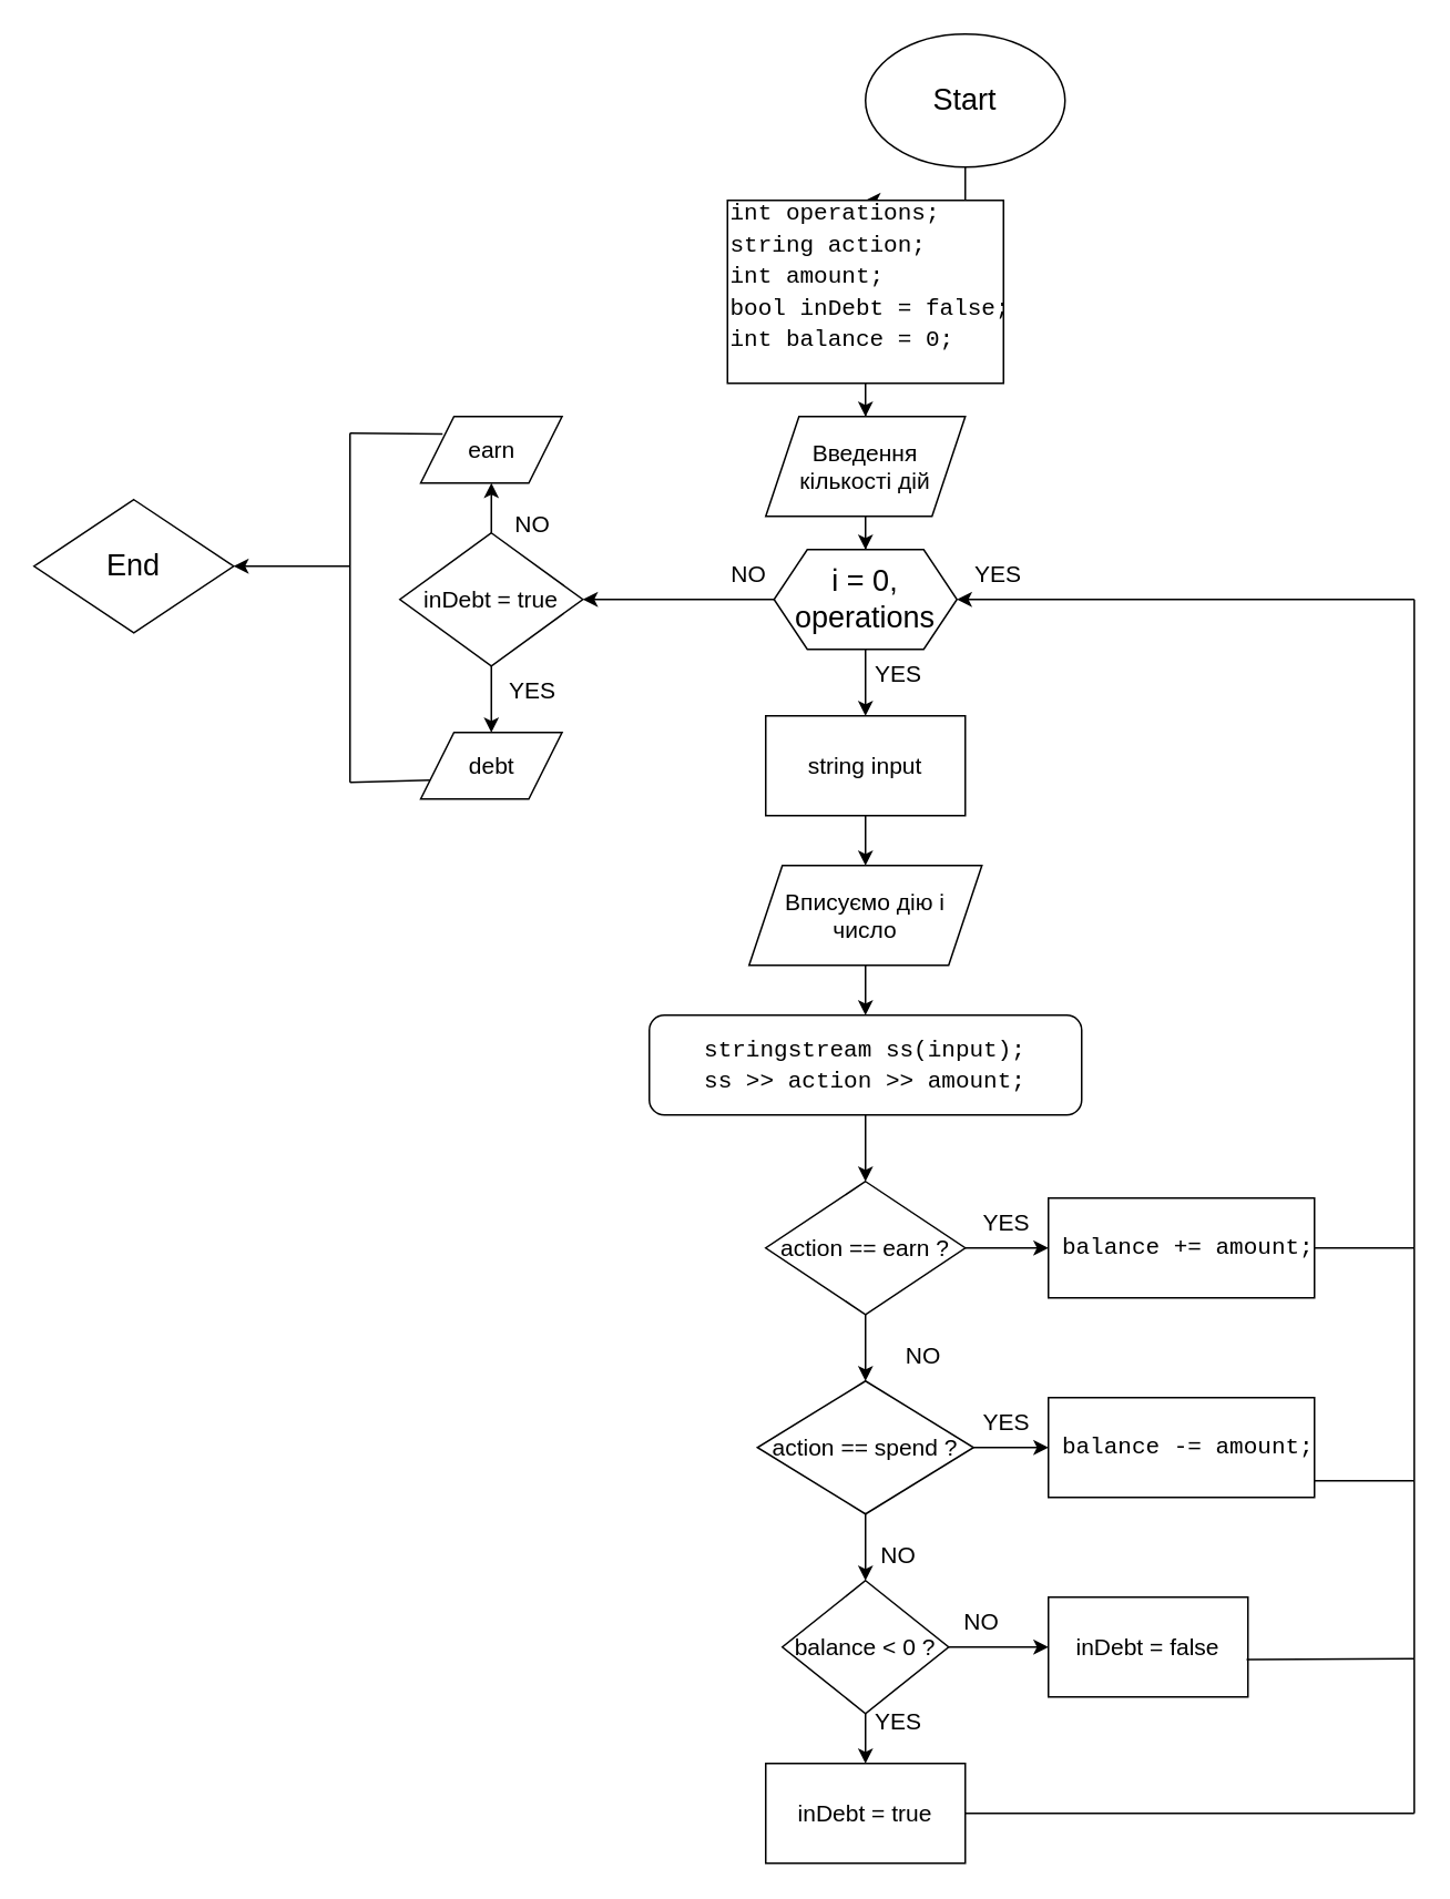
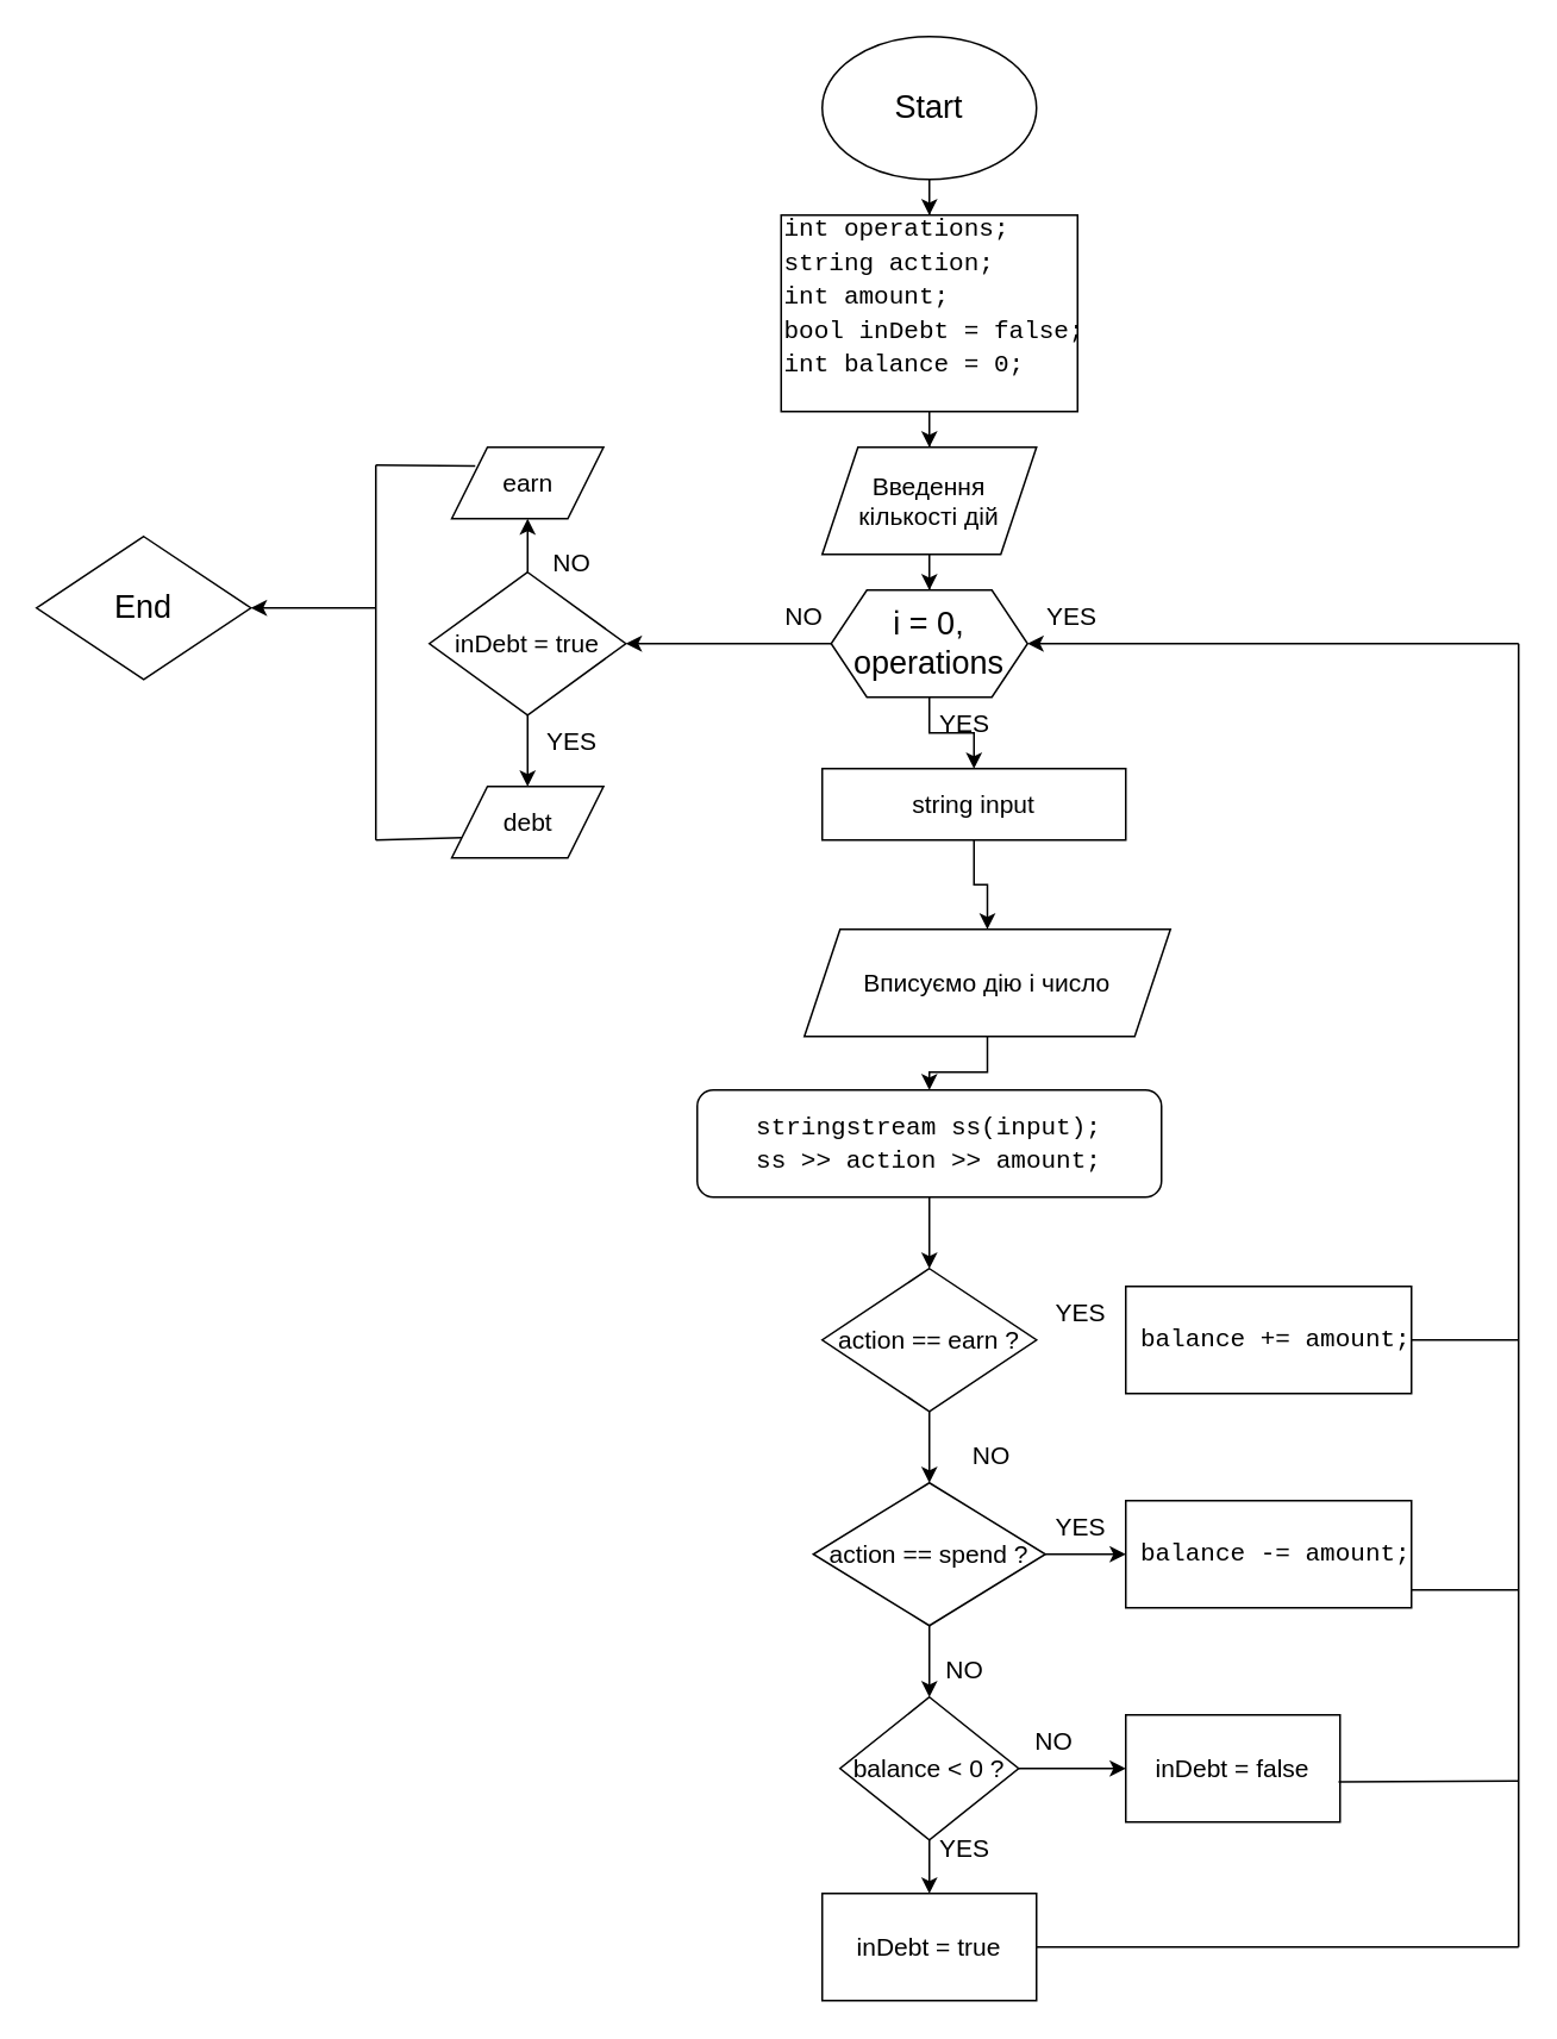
  <mxCell id="0" />
  <mxCell id="1" parent="0" />
  <mxCell id="2" value="" style="edgeStyle=orthogonalEdgeStyle;rounded=0;orthogonalLoop=1;jettySize=auto;html=1;" edge="1" parent="1" source="3" target="5"><mxGeometry relative="1" as="geometry" /></mxCell>
- <mxCell id="3" value="&lt;font style=&quot;font-size: 18px;&quot;&gt;Start&lt;/font&gt;" style="ellipse;whiteSpace=wrap;html=1;" vertex="1" parent="1"><mxGeometry x="520" y="20" width="120" height="80" as="geometry" /></mxCell>
+ <mxCell id="3" value="&lt;font style=&quot;font-size: 18px;&quot;&gt;Start&lt;/font&gt;" style="ellipse;whiteSpace=wrap;html=1;" vertex="1" parent="1"><mxGeometry x="460" y="20" width="120" height="80" as="geometry" /></mxCell>
  <mxCell id="4" value="" style="edgeStyle=orthogonalEdgeStyle;rounded=0;orthogonalLoop=1;jettySize=auto;html=1;" edge="1" parent="1" source="5" target="29"><mxGeometry relative="1" as="geometry" /></mxCell>
  <mxCell id="5" value="&lt;div style=&quot;font-family: Consolas, &amp;quot;Courier New&amp;quot;, monospace; font-size: 14px; line-height: 19px; white-space: pre;&quot;&gt;&lt;div style=&quot;&quot;&gt;int operations;&lt;/div&gt;&lt;div style=&quot;&quot;&gt;string action;&lt;/div&gt;&lt;div style=&quot;&quot;&gt;int amount;&lt;/div&gt;&lt;div style=&quot;&quot;&gt;bool inDebt = false;&lt;/div&gt;&lt;div style=&quot;&quot;&gt;int balance = 0;&lt;/div&gt;&lt;br&gt;&lt;/div&gt;" style="rounded=0;whiteSpace=wrap;html=1;align=left;" vertex="1" parent="1"><mxGeometry x="437" y="120" width="166" height="110" as="geometry" /></mxCell>
  <mxCell id="6" value="" style="edgeStyle=orthogonalEdgeStyle;rounded=0;orthogonalLoop=1;jettySize=auto;html=1;" edge="1" parent="1" source="8" target="10"><mxGeometry relative="1" as="geometry" /></mxCell>
  <mxCell id="7" value="" style="edgeStyle=orthogonalEdgeStyle;rounded=0;orthogonalLoop=1;jettySize=auto;html=1;" edge="1" parent="1" source="8" target="41"><mxGeometry relative="1" as="geometry" /></mxCell>
  <mxCell id="8" value="&lt;font style=&quot;font-size: 18px;&quot;&gt;і = 0, operations&lt;/font&gt;" style="shape=hexagon;perimeter=hexagonPerimeter2;whiteSpace=wrap;html=1;fixedSize=1;" vertex="1" parent="1"><mxGeometry x="465" y="330" width="110" height="60" as="geometry" /></mxCell>
  <mxCell id="9" value="" style="edgeStyle=orthogonalEdgeStyle;rounded=0;orthogonalLoop=1;jettySize=auto;html=1;" edge="1" parent="1" source="10" target="12"><mxGeometry relative="1" as="geometry" /></mxCell>
- <mxCell id="10" value="&lt;font style=&quot;font-size: 14px;&quot;&gt;string input&lt;/font&gt;" style="rounded=0;whiteSpace=wrap;html=1;" vertex="1" parent="1"><mxGeometry x="460" y="430" width="120" height="60" as="geometry" /></mxCell>
+ <mxCell id="10" value="&lt;font style=&quot;font-size: 14px;&quot;&gt;string input&lt;/font&gt;" style="rounded=0;whiteSpace=wrap;html=1;" vertex="1" parent="1"><mxGeometry x="460" y="430" width="170" height="40" as="geometry" /></mxCell>
  <mxCell id="11" value="" style="edgeStyle=orthogonalEdgeStyle;rounded=0;orthogonalLoop=1;jettySize=auto;html=1;" edge="1" parent="1" source="12" target="14"><mxGeometry relative="1" as="geometry" /></mxCell>
- <mxCell id="12" value="&lt;font style=&quot;font-size: 14px;&quot;&gt;Вписуємо дію і число&lt;/font&gt;" style="shape=parallelogram;perimeter=parallelogramPerimeter;whiteSpace=wrap;html=1;fixedSize=1;" vertex="1" parent="1"><mxGeometry x="450" y="520" width="140" height="60" as="geometry" /></mxCell>
+ <mxCell id="12" value="&lt;font style=&quot;font-size: 14px;&quot;&gt;Вписуємо дію і число&lt;/font&gt;" style="shape=parallelogram;perimeter=parallelogramPerimeter;whiteSpace=wrap;html=1;fixedSize=1;" vertex="1" parent="1"><mxGeometry x="450" y="520" width="205" height="60" as="geometry" /></mxCell>
  <mxCell id="13" value="" style="edgeStyle=orthogonalEdgeStyle;rounded=0;orthogonalLoop=1;jettySize=auto;html=1;" edge="1" parent="1" source="14" target="17"><mxGeometry relative="1" as="geometry" /></mxCell>
  <mxCell id="14" value="&lt;div style=&quot;font-family: Consolas, &amp;quot;Courier New&amp;quot;, monospace; font-size: 14px; line-height: 19px; white-space: pre;&quot;&gt;&lt;div style=&quot;&quot;&gt;stringstream ss(input);&lt;/div&gt;&lt;div style=&quot;&quot;&gt;ss &amp;gt;&amp;gt; action &amp;gt;&amp;gt; amount;&lt;/div&gt;&lt;/div&gt;" style="whiteSpace=wrap;html=1;rounded=1;" vertex="1" parent="1"><mxGeometry x="390" y="610" width="260" height="60" as="geometry" /></mxCell>
- <mxCell id="15" value="" style="edgeStyle=orthogonalEdgeStyle;rounded=0;orthogonalLoop=1;jettySize=auto;html=1;" edge="1" parent="1" source="17" target="20"><mxGeometry relative="1" as="geometry" /></mxCell>
  <mxCell id="16" value="" style="edgeStyle=orthogonalEdgeStyle;rounded=0;orthogonalLoop=1;jettySize=auto;html=1;" edge="1" parent="1" source="17" target="23"><mxGeometry relative="1" as="geometry" /></mxCell>
  <mxCell id="17" value="&lt;font style=&quot;font-size: 14px;&quot;&gt;action == earn ?&lt;/font&gt;" style="rhombus;whiteSpace=wrap;html=1;" vertex="1" parent="1"><mxGeometry x="460" y="710" width="120" height="80" as="geometry" /></mxCell>
  <mxCell id="18" value="" style="endArrow=none;html=1;rounded=0;" edge="1" parent="1"><mxGeometry width="50" height="50" relative="1" as="geometry"><mxPoint x="850" y="1090" as="sourcePoint" /><mxPoint x="850" y="360" as="targetPoint" /></mxGeometry></mxCell>
  <mxCell id="19" value="" style="endArrow=classic;html=1;rounded=0;entryX=1;entryY=0.5;entryDx=0;entryDy=0;" edge="1" parent="1" target="8"><mxGeometry width="50" height="50" relative="1" as="geometry"><mxPoint x="850" y="360" as="sourcePoint" /><mxPoint x="690" y="590" as="targetPoint" /></mxGeometry></mxCell>
  <mxCell id="20" value="&lt;div style=&quot;font-family: Consolas, &amp;quot;Courier New&amp;quot;, monospace; font-size: 14px; line-height: 19px; white-space: pre;&quot;&gt;&amp;nbsp;balance += amount;&lt;/div&gt;" style="rounded=0;whiteSpace=wrap;html=1;" vertex="1" parent="1"><mxGeometry x="630" y="720" width="160" height="60" as="geometry" /></mxCell>
  <mxCell id="21" value="" style="edgeStyle=orthogonalEdgeStyle;rounded=0;orthogonalLoop=1;jettySize=auto;html=1;" edge="1" parent="1" source="23" target="24"><mxGeometry relative="1" as="geometry" /></mxCell>
  <mxCell id="22" value="" style="edgeStyle=orthogonalEdgeStyle;rounded=0;orthogonalLoop=1;jettySize=auto;html=1;" edge="1" parent="1" source="23" target="35"><mxGeometry relative="1" as="geometry" /></mxCell>
  <mxCell id="23" value="&lt;font style=&quot;font-size: 14px;&quot;&gt;action == spend ?&lt;/font&gt;" style="rhombus;whiteSpace=wrap;html=1;" vertex="1" parent="1"><mxGeometry x="455" y="830" width="130" height="80" as="geometry" /></mxCell>
  <mxCell id="24" value="&lt;div style=&quot;font-family: Consolas, &amp;quot;Courier New&amp;quot;, monospace; font-size: 14px; line-height: 19px; white-space: pre;&quot;&gt;&amp;nbsp;balance -= amount;&lt;/div&gt;" style="rounded=0;whiteSpace=wrap;html=1;" vertex="1" parent="1"><mxGeometry x="630" y="840" width="160" height="60" as="geometry" /></mxCell>
  <mxCell id="25" value="&lt;font style=&quot;font-size: 14px;&quot;&gt;YES&lt;/font&gt;" style="text;strokeColor=none;align=center;fillColor=none;html=1;verticalAlign=middle;whiteSpace=wrap;rounded=0;" vertex="1" parent="1"><mxGeometry x="575" y="720" width="60" height="30" as="geometry" /></mxCell>
  <mxCell id="26" value="&lt;font style=&quot;font-size: 14px;&quot;&gt;YES&lt;/font&gt;" style="text;strokeColor=none;align=center;fillColor=none;html=1;verticalAlign=middle;whiteSpace=wrap;rounded=0;" vertex="1" parent="1"><mxGeometry x="575" y="840" width="60" height="30" as="geometry" /></mxCell>
  <mxCell id="27" value="&lt;font style=&quot;font-size: 14px;&quot;&gt;NO&lt;/font&gt;" style="text;strokeColor=none;align=center;fillColor=none;html=1;verticalAlign=middle;whiteSpace=wrap;rounded=0;" vertex="1" parent="1"><mxGeometry x="525" y="800" width="60" height="30" as="geometry" /></mxCell>
  <mxCell id="28" value="" style="edgeStyle=orthogonalEdgeStyle;rounded=0;orthogonalLoop=1;jettySize=auto;html=1;" edge="1" parent="1" source="29" target="8"><mxGeometry relative="1" as="geometry" /></mxCell>
  <mxCell id="29" value="&lt;font style=&quot;font-size: 14px;&quot;&gt;Введення кількості дій&lt;/font&gt;" style="shape=parallelogram;perimeter=parallelogramPerimeter;whiteSpace=wrap;html=1;fixedSize=1;" vertex="1" parent="1"><mxGeometry x="460" y="250" width="120" height="60" as="geometry" /></mxCell>
  <mxCell id="30" value="" style="endArrow=none;html=1;rounded=0;exitX=1;exitY=0.5;exitDx=0;exitDy=0;" edge="1" parent="1" source="20"><mxGeometry width="50" height="50" relative="1" as="geometry"><mxPoint x="640" y="750" as="sourcePoint" /><mxPoint x="850" y="750" as="targetPoint" /></mxGeometry></mxCell>
  <mxCell id="31" value="" style="endArrow=none;html=1;rounded=0;exitX=1;exitY=0.5;exitDx=0;exitDy=0;" edge="1" parent="1"><mxGeometry width="50" height="50" relative="1" as="geometry"><mxPoint x="790" y="890" as="sourcePoint" /><mxPoint x="850" y="890" as="targetPoint" /></mxGeometry></mxCell>
  <mxCell id="32" value="&lt;font style=&quot;font-size: 14px;&quot;&gt;NO&lt;/font&gt;" style="text;strokeColor=none;align=center;fillColor=none;html=1;verticalAlign=middle;whiteSpace=wrap;rounded=0;" vertex="1" parent="1"><mxGeometry x="510" y="920" width="60" height="30" as="geometry" /></mxCell>
  <mxCell id="33" value="" style="edgeStyle=orthogonalEdgeStyle;rounded=0;orthogonalLoop=1;jettySize=auto;html=1;" edge="1" parent="1" source="35" target="36"><mxGeometry relative="1" as="geometry" /></mxCell>
  <mxCell id="34" value="" style="edgeStyle=orthogonalEdgeStyle;rounded=0;orthogonalLoop=1;jettySize=auto;html=1;" edge="1" parent="1" source="35" target="54"><mxGeometry relative="1" as="geometry" /></mxCell>
  <mxCell id="35" value="&lt;font style=&quot;font-size: 14px;&quot;&gt;balan&lt;/font&gt;&lt;span style=&quot;font-size: 14px; background-color: initial;&quot;&gt;ce &amp;lt; 0 ?&lt;/span&gt;" style="rhombus;whiteSpace=wrap;html=1;" vertex="1" parent="1"><mxGeometry x="470" y="950" width="100" height="80" as="geometry" /></mxCell>
  <mxCell id="36" value="&lt;font style=&quot;font-size: 14px;&quot;&gt;inDebt = true&lt;/font&gt;" style="rounded=0;whiteSpace=wrap;html=1;" vertex="1" parent="1"><mxGeometry x="460" y="1060" width="120" height="60" as="geometry" /></mxCell>
  <mxCell id="37" value="&lt;font style=&quot;font-size: 14px;&quot;&gt;YES&lt;/font&gt;" style="text;strokeColor=none;align=center;fillColor=none;html=1;verticalAlign=middle;whiteSpace=wrap;rounded=0;" vertex="1" parent="1"><mxGeometry x="510" y="1020" width="60" height="30" as="geometry" /></mxCell>
  <mxCell id="38" value="" style="endArrow=none;html=1;rounded=0;exitX=1;exitY=0.5;exitDx=0;exitDy=0;" edge="1" parent="1" source="36"><mxGeometry width="50" height="50" relative="1" as="geometry"><mxPoint x="530" y="990" as="sourcePoint" /><mxPoint x="850" y="1090" as="targetPoint" /></mxGeometry></mxCell>
  <mxCell id="39" value="" style="edgeStyle=orthogonalEdgeStyle;rounded=0;orthogonalLoop=1;jettySize=auto;html=1;" edge="1" parent="1" source="41" target="42"><mxGeometry relative="1" as="geometry" /></mxCell>
  <mxCell id="40" value="" style="edgeStyle=orthogonalEdgeStyle;rounded=0;orthogonalLoop=1;jettySize=auto;html=1;" edge="1" parent="1" source="41" target="47"><mxGeometry relative="1" as="geometry" /></mxCell>
  <mxCell id="41" value="&lt;font style=&quot;font-size: 14px;&quot;&gt;inDebt = true&lt;/font&gt;" style="rhombus;whiteSpace=wrap;html=1;" vertex="1" parent="1"><mxGeometry x="240" y="320" width="110" height="80" as="geometry" /></mxCell>
  <mxCell id="42" value="&lt;font style=&quot;font-size: 14px;&quot;&gt;debt&lt;/font&gt;" style="shape=parallelogram;perimeter=parallelogramPerimeter;whiteSpace=wrap;html=1;fixedSize=1;" vertex="1" parent="1"><mxGeometry x="252.5" y="440" width="85" height="40" as="geometry" /></mxCell>
  <mxCell id="43" value="&lt;font style=&quot;font-size: 14px;&quot;&gt;YES&lt;/font&gt;" style="text;strokeColor=none;align=center;fillColor=none;html=1;verticalAlign=middle;whiteSpace=wrap;rounded=0;" vertex="1" parent="1"><mxGeometry x="290" y="400" width="60" height="30" as="geometry" /></mxCell>
  <mxCell id="44" value="&lt;font style=&quot;font-size: 14px;&quot;&gt;NO&lt;/font&gt;" style="text;strokeColor=none;align=center;fillColor=none;html=1;verticalAlign=middle;whiteSpace=wrap;rounded=0;" vertex="1" parent="1"><mxGeometry x="420" y="330" width="60" height="30" as="geometry" /></mxCell>
  <mxCell id="45" value="&lt;font style=&quot;font-size: 14px;&quot;&gt;YES&lt;/font&gt;" style="text;strokeColor=none;align=center;fillColor=none;html=1;verticalAlign=middle;whiteSpace=wrap;rounded=0;" vertex="1" parent="1"><mxGeometry x="570" y="330" width="60" height="30" as="geometry" /></mxCell>
  <mxCell id="46" value="&lt;font style=&quot;font-size: 14px;&quot;&gt;YES&lt;/font&gt;" style="text;strokeColor=none;align=center;fillColor=none;html=1;verticalAlign=middle;whiteSpace=wrap;rounded=0;" vertex="1" parent="1"><mxGeometry x="510" y="390" width="60" height="30" as="geometry" /></mxCell>
  <mxCell id="47" value="&lt;font style=&quot;font-size: 14px;&quot;&gt;earn&lt;/font&gt;" style="shape=parallelogram;perimeter=parallelogramPerimeter;whiteSpace=wrap;html=1;fixedSize=1;" vertex="1" parent="1"><mxGeometry x="252.5" y="250" width="85" height="40" as="geometry" /></mxCell>
  <mxCell id="48" value="&lt;font style=&quot;font-size: 14px;&quot;&gt;NO&lt;/font&gt;" style="text;strokeColor=none;align=center;fillColor=none;html=1;verticalAlign=middle;whiteSpace=wrap;rounded=0;" vertex="1" parent="1"><mxGeometry x="290" y="300" width="60" height="30" as="geometry" /></mxCell>
  <mxCell id="49" value="&lt;font style=&quot;font-size: 18px;&quot;&gt;End&lt;/font&gt;" style="rhombus;whiteSpace=wrap;html=1;" vertex="1" parent="1"><mxGeometry x="20" y="300" width="120" height="80" as="geometry" /></mxCell>
  <mxCell id="50" value="" style="endArrow=none;html=1;rounded=0;entryX=0.155;entryY=0.261;entryDx=0;entryDy=0;entryPerimeter=0;" edge="1" parent="1" target="47"><mxGeometry width="50" height="50" relative="1" as="geometry"><mxPoint x="210" y="260" as="sourcePoint" /><mxPoint x="350" y="340" as="targetPoint" /></mxGeometry></mxCell>
  <mxCell id="51" value="" style="endArrow=none;html=1;rounded=0;entryX=0;entryY=0.75;entryDx=0;entryDy=0;" edge="1" parent="1" target="42"><mxGeometry width="50" height="50" relative="1" as="geometry"><mxPoint x="210" y="470" as="sourcePoint" /><mxPoint x="256" y="470" as="targetPoint" /></mxGeometry></mxCell>
  <mxCell id="52" value="" style="endArrow=none;html=1;rounded=0;" edge="1" parent="1"><mxGeometry width="50" height="50" relative="1" as="geometry"><mxPoint x="210" y="470" as="sourcePoint" /><mxPoint x="210" y="260" as="targetPoint" /></mxGeometry></mxCell>
  <mxCell id="53" value="" style="endArrow=classic;html=1;rounded=0;entryX=1;entryY=0.5;entryDx=0;entryDy=0;" edge="1" parent="1" target="49"><mxGeometry width="50" height="50" relative="1" as="geometry"><mxPoint x="210" y="340" as="sourcePoint" /><mxPoint x="300" y="330" as="targetPoint" /></mxGeometry></mxCell>
  <mxCell id="54" value="&lt;font style=&quot;font-size: 14px;&quot;&gt;inDebt = false&lt;/font&gt;" style="rounded=0;whiteSpace=wrap;html=1;" vertex="1" parent="1"><mxGeometry x="630" y="960" width="120" height="60" as="geometry" /></mxCell>
  <mxCell id="55" value="&lt;font style=&quot;font-size: 14px;&quot;&gt;NO&lt;/font&gt;" style="text;strokeColor=none;align=center;fillColor=none;html=1;verticalAlign=middle;whiteSpace=wrap;rounded=0;" vertex="1" parent="1"><mxGeometry x="560" y="960" width="60" height="30" as="geometry" /></mxCell>
  <mxCell id="56" value="" style="endArrow=none;html=1;rounded=0;exitX=0.993;exitY=0.624;exitDx=0;exitDy=0;exitPerimeter=0;" edge="1" parent="1" source="54"><mxGeometry width="50" height="50" relative="1" as="geometry"><mxPoint x="620" y="1010" as="sourcePoint" /><mxPoint x="850" y="997" as="targetPoint" /></mxGeometry></mxCell>
